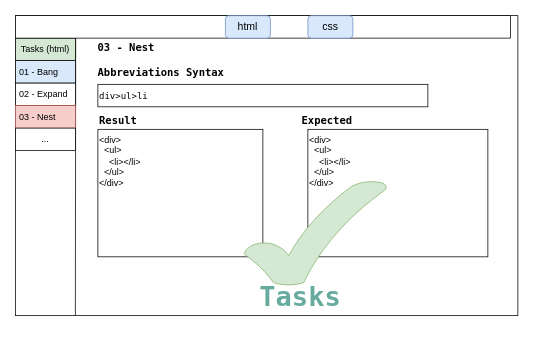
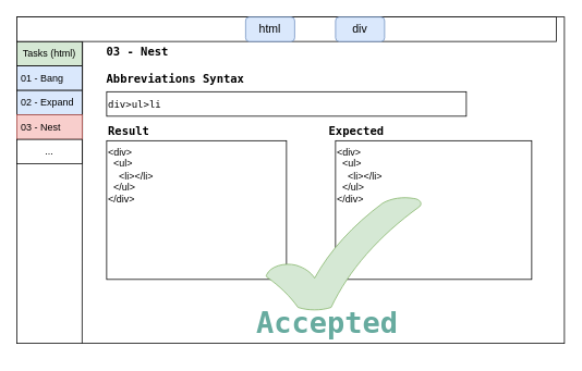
  <mxCell id="0" />
  <mxCell id="1" parent="0" />
  <mxCell id="2" value="" style="rounded=0;whiteSpace=wrap;html=1;" vertex="1" parent="1"><mxGeometry x="20" y="20" width="670" height="400" as="geometry" /></mxCell>
  <mxCell id="3" value="&lt;pre&gt;&lt;code&gt;div&amp;gt;ul&amp;gt;li&lt;/code&gt;&lt;/pre&gt;" style="rounded=0;whiteSpace=wrap;html=1;align=left;" vertex="1" parent="1"><mxGeometry x="130" y="111.6" width="440" height="30" as="geometry" /></mxCell>
  <mxCell id="4" value="&lt;div&gt;&amp;lt;div&amp;gt;&lt;/div&gt;&lt;div&gt;&amp;nbsp; &amp;lt;ul&amp;gt;&lt;/div&gt;&lt;div&gt;&amp;nbsp; &amp;nbsp; &amp;lt;li&amp;gt;&amp;lt;/li&amp;gt;&lt;/div&gt;&lt;div&gt;&amp;nbsp; &amp;lt;/ul&amp;gt;&lt;/div&gt;&lt;div&gt;&amp;lt;/div&amp;gt;&lt;/div&gt;&lt;div&gt;&lt;br&gt;&lt;/div&gt;" style="rounded=0;whiteSpace=wrap;html=1;align=left;verticalAlign=top;" vertex="1" parent="1"><mxGeometry x="130" y="171.6" width="220" height="170" as="geometry" /></mxCell>
  <mxCell id="5" value="&lt;pre&gt;&lt;h1&gt;&lt;font style=&quot;font-size: 14px;&quot;&gt;Abbreviations Syntax&lt;/font&gt;&lt;/h1&gt;&lt;/pre&gt;" style="text;html=1;strokeColor=none;fillColor=none;align=left;verticalAlign=middle;whiteSpace=wrap;rounded=0;" vertex="1" parent="1"><mxGeometry x="128.05" y="78" width="200" height="30" as="geometry" /></mxCell>
  <mxCell id="6" value="&lt;pre&gt;&lt;h1&gt;&lt;font style=&quot;font-size: 14px;&quot;&gt;Result&lt;/font&gt;&lt;/h1&gt;&lt;/pre&gt;" style="text;html=1;strokeColor=none;fillColor=none;align=left;verticalAlign=middle;whiteSpace=wrap;rounded=0;" vertex="1" parent="1"><mxGeometry x="130" y="141.6" width="200" height="30" as="geometry" /></mxCell>
  <mxCell id="7" value="&lt;div&gt;&amp;lt;div&amp;gt;&lt;/div&gt;&lt;div&gt;&amp;nbsp; &amp;lt;ul&amp;gt;&lt;/div&gt;&lt;div&gt;&amp;nbsp; &amp;nbsp; &amp;lt;li&amp;gt;&amp;lt;/li&amp;gt;&lt;/div&gt;&lt;div&gt;&amp;nbsp; &amp;lt;/ul&amp;gt;&lt;/div&gt;&lt;div style=&quot;&quot;&gt;&amp;lt;/div&amp;gt;&lt;/div&gt;" style="rounded=0;whiteSpace=wrap;html=1;align=left;verticalAlign=top;" vertex="1" parent="1"><mxGeometry x="410" y="171.6" width="240" height="170" as="geometry" /></mxCell>
  <mxCell id="8" value="&lt;pre&gt;&lt;h1&gt;&lt;font style=&quot;font-size: 14px;&quot;&gt;Expected&lt;/font&gt;&lt;/h1&gt;&lt;/pre&gt;" style="text;html=1;strokeColor=none;fillColor=none;align=left;verticalAlign=middle;whiteSpace=wrap;rounded=0;" vertex="1" parent="1"><mxGeometry x="400" y="141.6" width="200" height="30" as="geometry" /></mxCell>
  <mxCell id="9" value="" style="verticalLabelPosition=bottom;verticalAlign=top;html=1;shape=mxgraph.basic.tick;fillColor=#d5e8d4;strokeColor=#82b366;" vertex="1" parent="1"><mxGeometry x="325" y="240" width="190" height="140" as="geometry" /></mxCell>
- <mxCell id="10" value="&lt;pre style=&quot;font-size: 36px;&quot;&gt;&lt;h1 style=&quot;font-size: 36px;&quot;&gt;&lt;font color=&quot;#67ab9f&quot; style=&quot;font-size: 36px;&quot;&gt;Tasks&lt;/font&gt;&lt;/h1&gt;&lt;/pre&gt;" style="text;html=1;strokeColor=none;fillColor=none;align=center;verticalAlign=middle;whiteSpace=wrap;rounded=0;fontStyle=1;fontSize=36;" vertex="1" parent="1"><mxGeometry x="300" y="380" width="200" height="30" as="geometry" /></mxCell>
+ <mxCell id="10" value="&lt;pre style=&quot;font-size: 36px;&quot;&gt;&lt;h1 style=&quot;font-size: 36px;&quot;&gt;&lt;font color=&quot;#67ab9f&quot; style=&quot;font-size: 36px;&quot;&gt;Accepted&lt;/font&gt;&lt;/h1&gt;&lt;/pre&gt;" style="text;html=1;strokeColor=none;fillColor=none;align=center;verticalAlign=middle;whiteSpace=wrap;rounded=0;fontStyle=1;fontSize=36;" vertex="1" parent="1"><mxGeometry x="300" y="380" width="200" height="30" as="geometry" /></mxCell>
  <mxCell id="11" value="" style="endArrow=none;html=1;rounded=0;entryX=0.093;entryY=0.003;entryDx=0;entryDy=0;entryPerimeter=0;" edge="1" parent="1"><mxGeometry width="50" height="50" relative="1" as="geometry"><mxPoint x="100" y="420" as="sourcePoint" /><mxPoint x="100.45" y="20.2" as="targetPoint" /></mxGeometry></mxCell>
  <mxCell id="12" value="Tasks (html)" style="rounded=0;whiteSpace=wrap;html=1;fillColor=#d5e8d4;" vertex="1" parent="1"><mxGeometry x="20" y="50" width="80" height="30" as="geometry" /></mxCell>
  <mxCell id="13" value="&amp;nbsp;01 - Bang&amp;nbsp;" style="rounded=0;whiteSpace=wrap;html=1;align=left;fillColor=#dae8fc;" vertex="1" parent="1"><mxGeometry x="20" y="80" width="80" height="30" as="geometry" /></mxCell>
- <mxCell id="14" value="&amp;nbsp;02 - Expand" style="rounded=0;whiteSpace=wrap;html=1;align=left;" vertex="1" parent="1"><mxGeometry x="20" y="110" width="80" height="30" as="geometry" /></mxCell>
+ <mxCell id="14" value="&amp;nbsp;02 - Expand" style="rounded=0;whiteSpace=wrap;html=1;align=left;fillColor=#dae8fc;" vertex="1" parent="1"><mxGeometry x="20" y="110" width="80" height="30" as="geometry" /></mxCell>
  <mxCell id="15" value="&amp;nbsp;03 - Nest" style="rounded=0;whiteSpace=wrap;html=1;align=left;fillColor=#f8cecc;strokeColor=#b85450;" vertex="1" parent="1"><mxGeometry x="20" y="140" width="80" height="30" as="geometry" /></mxCell>
  <mxCell id="16" value="&lt;pre&gt;&lt;h1&gt;&lt;font style=&quot;font-size: 14px;&quot;&gt;03 - Nest&lt;/font&gt;&lt;/h1&gt;&lt;/pre&gt;" style="text;html=1;strokeColor=none;fillColor=none;align=left;verticalAlign=middle;whiteSpace=wrap;rounded=0;" vertex="1" parent="1"><mxGeometry x="128.05" y="45" width="200" height="30" as="geometry" /></mxCell>
  <mxCell id="17" value="..." style="rounded=0;whiteSpace=wrap;html=1;align=center;" vertex="1" parent="1"><mxGeometry x="20" y="170" width="80" height="30" as="geometry" /></mxCell>
  <mxCell id="18" value="" style="rounded=0;whiteSpace=wrap;html=1;" vertex="1" parent="1"><mxGeometry x="20" y="20" width="660" height="30" as="geometry" /></mxCell>
- <mxCell id="19" value="css" style="rounded=1;whiteSpace=wrap;html=1;fillColor=#dae8fc;strokeColor=#6c8ebf;fontSize=14;" vertex="1" parent="1"><mxGeometry x="410" y="20" width="60" height="30" as="geometry" /></mxCell>
+ <mxCell id="19" value="div" style="rounded=1;whiteSpace=wrap;html=1;fillColor=#dae8fc;strokeColor=#6c8ebf;fontSize=14;" vertex="1" parent="1"><mxGeometry x="410" y="20" width="60" height="30" as="geometry" /></mxCell>
  <mxCell id="20" value="html" style="rounded=1;whiteSpace=wrap;html=1;fillColor=#dae8fc;strokeColor=#6c8ebf;fontSize=14;" vertex="1" parent="1"><mxGeometry x="300" y="20" width="60" height="30" as="geometry" /></mxCell>
